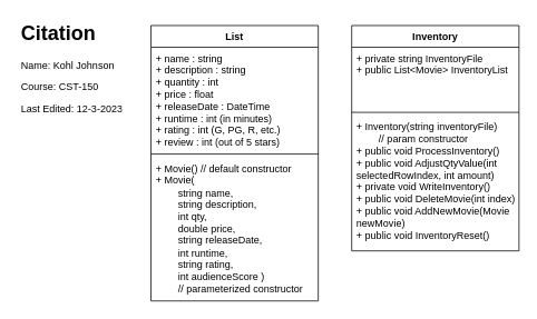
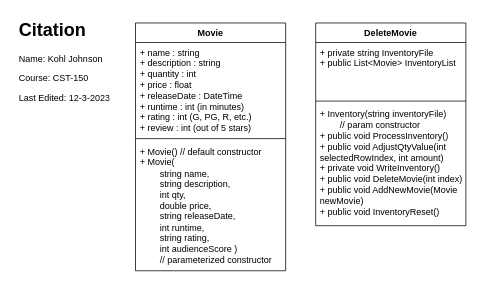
  <mxCell id="0" />
  <mxCell id="1" parent="0" />
- <mxCell id="2" value="List" style="swimlane;fontStyle=1;align=center;verticalAlign=top;childLayout=stackLayout;horizontal=1;startSize=26;horizontalStack=0;resizeParent=1;resizeParentMax=0;resizeLast=0;collapsible=1;marginBottom=0;whiteSpace=wrap;html=1;" parent="1" vertex="1"><mxGeometry x="180" y="30" width="200" height="330" as="geometry" /></mxCell>
+ <mxCell id="2" value="Movie" style="swimlane;fontStyle=1;align=center;verticalAlign=top;childLayout=stackLayout;horizontal=1;startSize=26;horizontalStack=0;resizeParent=1;resizeParentMax=0;resizeLast=0;collapsible=1;marginBottom=0;whiteSpace=wrap;html=1;" parent="1" vertex="1"><mxGeometry x="180" y="30" width="200" height="330" as="geometry" /></mxCell>
  <mxCell id="3" value="+ name : string&lt;br&gt;+ description : string&lt;br&gt;+ quantity : int&lt;br&gt;+ price : float&lt;br&gt;+ releaseDate : DateTime&lt;br&gt;+ runtime : int (in minutes)&lt;br&gt;+ rating : int (G, PG, R, etc.)&lt;br&gt;+ review : int (out of 5 stars)" style="text;strokeColor=none;fillColor=none;align=left;verticalAlign=top;spacingLeft=4;spacingRight=4;overflow=hidden;rotatable=0;points=[[0,0.5],[1,0.5]];portConstraint=eastwest;whiteSpace=wrap;html=1;" parent="2" vertex="1"><mxGeometry y="26" width="200" height="124" as="geometry" /></mxCell>
  <mxCell id="4" value="" style="line;strokeWidth=1;fillColor=none;align=left;verticalAlign=middle;spacingTop=-1;spacingLeft=3;spacingRight=3;rotatable=0;labelPosition=right;points=[];portConstraint=eastwest;strokeColor=inherit;" parent="2" vertex="1"><mxGeometry y="150" width="200" height="8" as="geometry" /></mxCell>
  <mxCell id="5" value="+ Movie() // default constructor&lt;br&gt;+ Movie(&lt;br&gt;&lt;span style=&quot;white-space: pre;&quot;&gt;&#09;&lt;/span&gt;string name,&lt;br&gt;&lt;span style=&quot;white-space: pre;&quot;&gt;&#09;&lt;/span&gt;string description,&lt;br&gt;&lt;span style=&quot;white-space: pre;&quot;&gt;&#09;&lt;/span&gt;int qty,&lt;br&gt;&lt;span style=&quot;white-space: pre;&quot;&gt;&#09;&lt;/span&gt;double price,&lt;br&gt;&lt;span style=&quot;white-space: pre;&quot;&gt;&#09;&lt;/span&gt;string releaseDate,&lt;br&gt;&lt;span style=&quot;white-space: pre;&quot;&gt;&#09;&lt;/span&gt;int runtime,&lt;br&gt;&lt;span style=&quot;white-space: pre;&quot;&gt;&#09;&lt;/span&gt;string rating,&lt;br&gt;&lt;span style=&quot;white-space: pre;&quot;&gt;&#09;&lt;/span&gt;int audienceScore )&lt;br&gt;&lt;span style=&quot;white-space: pre;&quot;&gt;&#09;&lt;/span&gt;// parameterized constructor" style="text;strokeColor=none;fillColor=none;align=left;verticalAlign=top;spacingLeft=4;spacingRight=4;overflow=hidden;rotatable=0;points=[[0,0.5],[1,0.5]];portConstraint=eastwest;whiteSpace=wrap;html=1;" parent="2" vertex="1"><mxGeometry y="158" width="200" height="172" as="geometry" /></mxCell>
  <mxCell id="6" value="&lt;h1 style=&quot;border-color: var(--border-color);&quot;&gt;Citation&lt;/h1&gt;&lt;h1&gt;&lt;p style=&quot;border-color: var(--border-color); font-size: 12px; font-weight: 400;&quot;&gt;Name: Kohl Johnson&lt;/p&gt;&lt;p style=&quot;border-color: var(--border-color); font-size: 12px; font-weight: 400;&quot;&gt;Course: CST-150&lt;/p&gt;&lt;p style=&quot;border-color: var(--border-color); font-size: 12px; font-weight: 400;&quot;&gt;Last Edited: 12-3-2023&lt;/p&gt;&lt;/h1&gt;" style="text;html=1;strokeColor=none;fillColor=none;spacing=5;spacingTop=-20;whiteSpace=wrap;overflow=hidden;rounded=0;" parent="1" vertex="1"><mxGeometry width="190" height="120" as="geometry" x="20" y="20" /></mxCell>
- <mxCell id="7" value="Inventory" style="swimlane;fontStyle=1;align=center;verticalAlign=top;childLayout=stackLayout;horizontal=1;startSize=26;horizontalStack=0;resizeParent=1;resizeParentMax=0;resizeLast=0;collapsible=1;marginBottom=0;whiteSpace=wrap;html=1;" parent="1" vertex="1"><mxGeometry x="420" y="30" width="200" height="270" as="geometry" /></mxCell>
+ <mxCell id="7" value="DeleteMovie" style="swimlane;fontStyle=1;align=center;verticalAlign=top;childLayout=stackLayout;horizontal=1;startSize=26;horizontalStack=0;resizeParent=1;resizeParentMax=0;resizeLast=0;collapsible=1;marginBottom=0;whiteSpace=wrap;html=1;" parent="1" vertex="1"><mxGeometry x="420" y="30" width="200" height="270" as="geometry" /></mxCell>
  <mxCell id="8" value="+ private string InventoryFile&lt;br&gt;+ public List&amp;lt;Movie&amp;gt; InventoryList" style="text;strokeColor=none;fillColor=none;align=left;verticalAlign=top;spacingLeft=4;spacingRight=4;overflow=hidden;rotatable=0;points=[[0,0.5],[1,0.5]];portConstraint=eastwest;whiteSpace=wrap;html=1;" parent="7" vertex="1"><mxGeometry y="26" width="200" height="74" as="geometry" /></mxCell>
  <mxCell id="9" value="" style="line;strokeWidth=1;fillColor=none;align=left;verticalAlign=middle;spacingTop=-1;spacingLeft=3;spacingRight=3;rotatable=0;labelPosition=right;points=[];portConstraint=eastwest;strokeColor=inherit;" parent="7" vertex="1"><mxGeometry y="100" width="200" height="8" as="geometry" /></mxCell>
  <mxCell id="10" value="+ Inventory(string inventoryFile)&amp;nbsp;&lt;br&gt;&lt;span style=&quot;white-space: pre;&quot;&gt;&#09;&lt;/span&gt;// param constructor&lt;br&gt;+ public void ProcessInventory()&lt;br&gt;+ public void AdjustQtyValue(int selectedRowIndex, int amount)&lt;br&gt;+ private void WriteInventory()&lt;br&gt;+ public void DeleteMovie(int index)&lt;br&gt;+ public void AddNewMovie(Movie newMovie)&lt;br&gt;+ public void InventoryReset()&lt;br&gt;" style="text;strokeColor=none;fillColor=none;align=left;verticalAlign=top;spacingLeft=4;spacingRight=4;overflow=hidden;rotatable=0;points=[[0,0.5],[1,0.5]];portConstraint=eastwest;whiteSpace=wrap;html=1;" parent="7" vertex="1"><mxGeometry y="108" width="200" height="162" as="geometry" /></mxCell>
